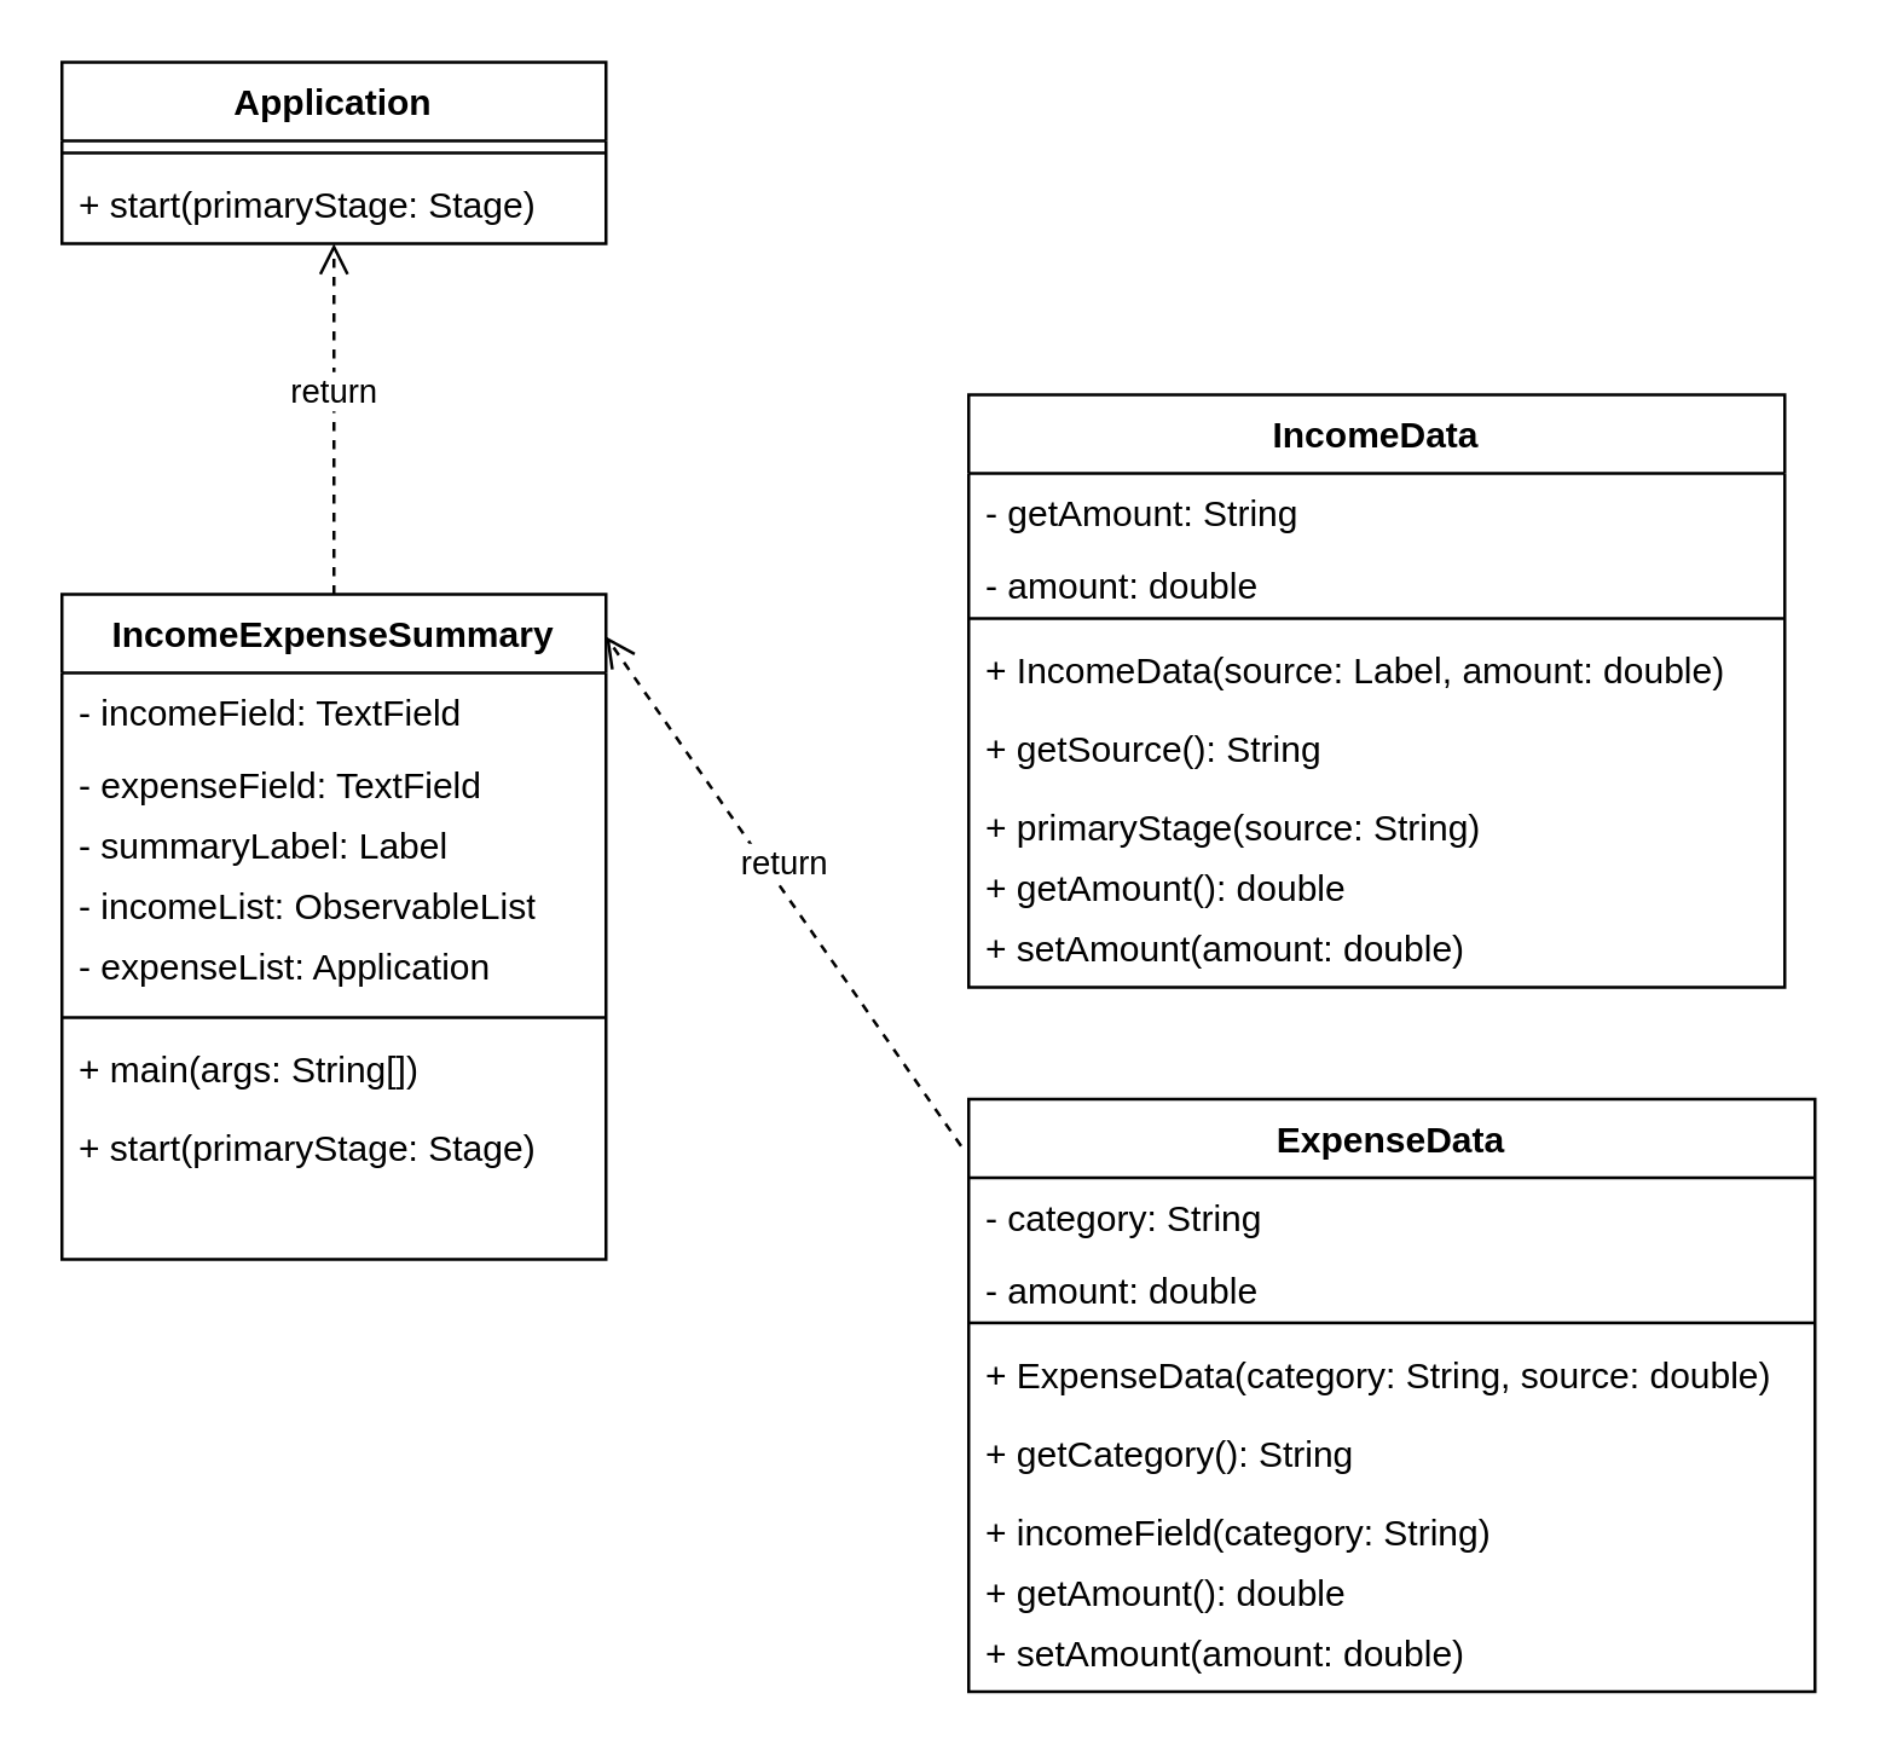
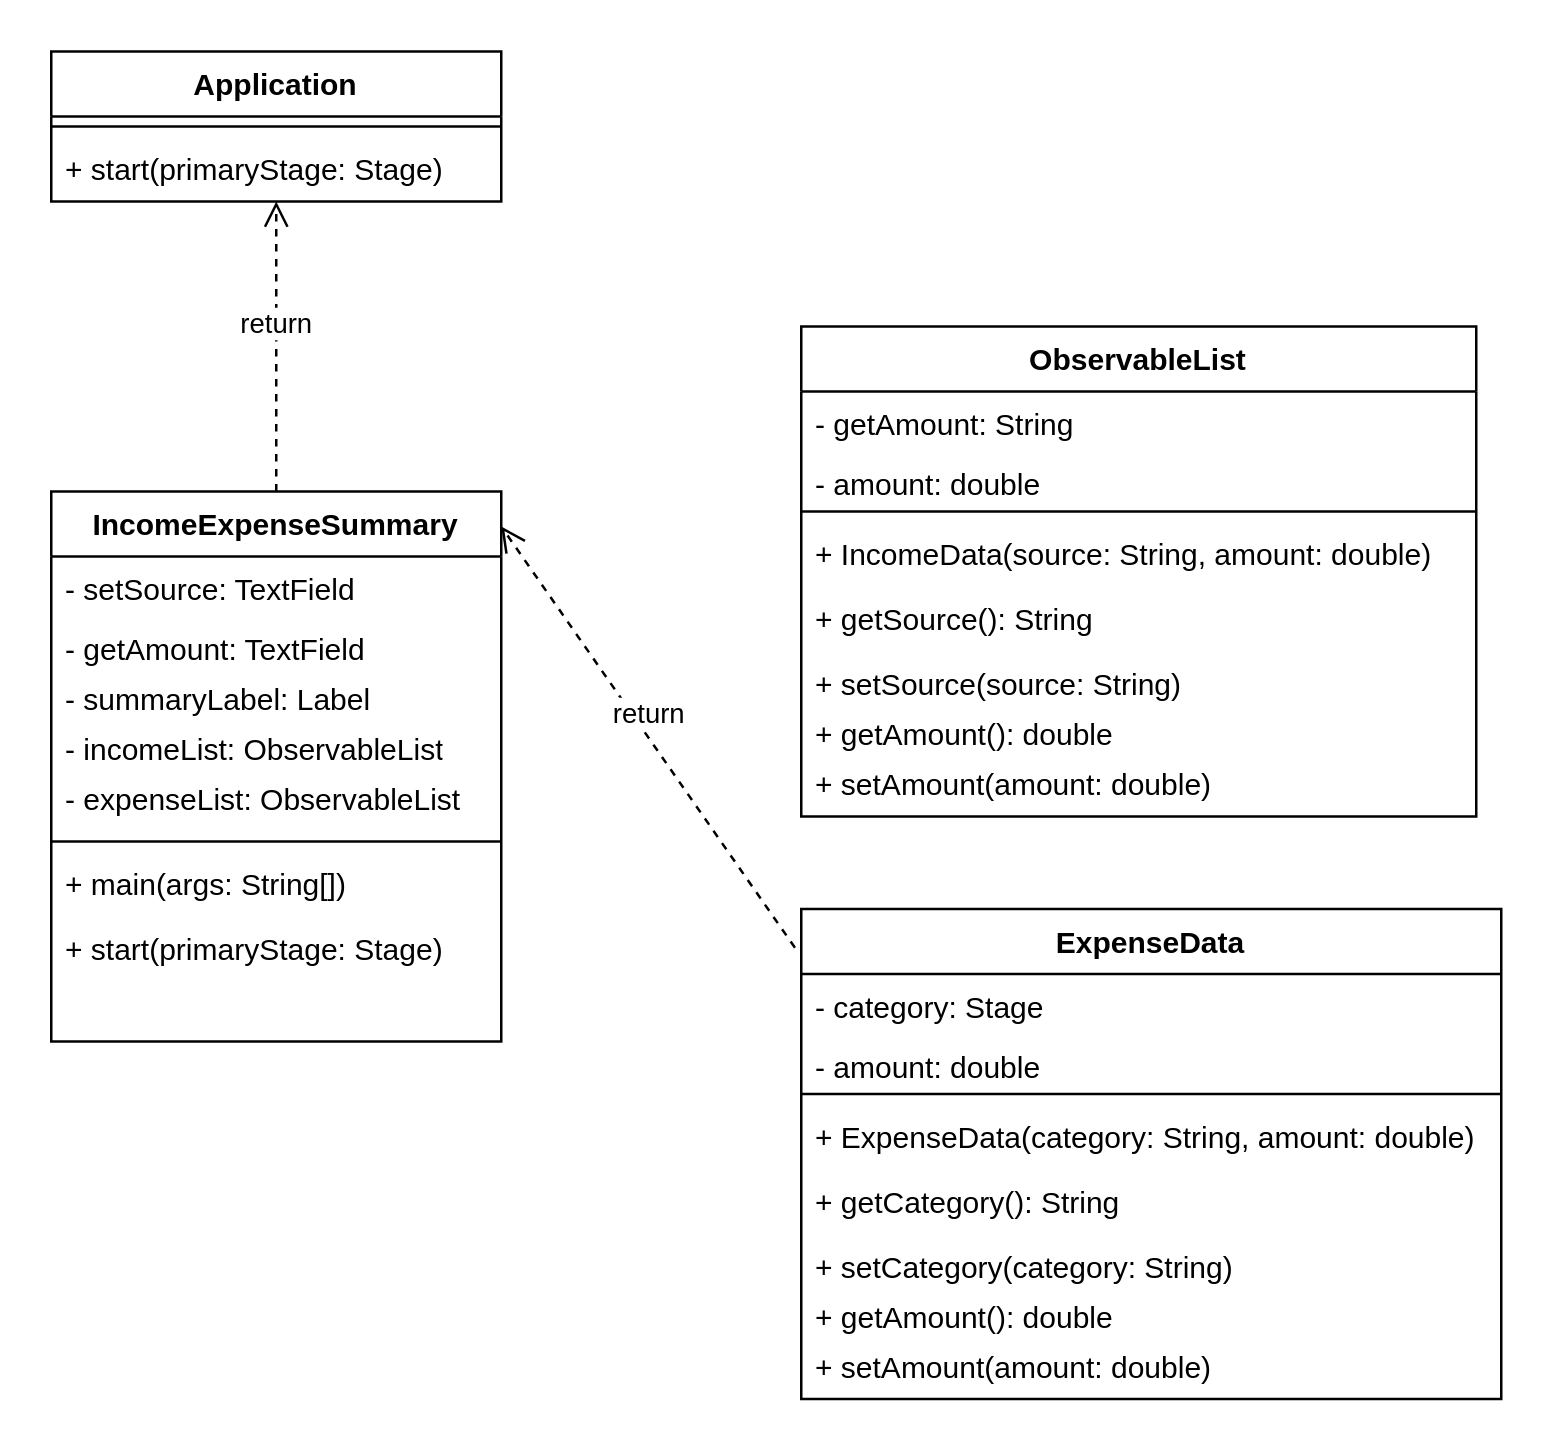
  <mxCell id="0" />
  <mxCell id="1" parent="0" />
  <mxCell id="2" value="IncomeExpenseSummary" style="swimlane;fontStyle=1;align=center;verticalAlign=top;childLayout=stackLayout;horizontal=1;startSize=26;horizontalStack=0;resizeParent=1;resizeParentMax=0;resizeLast=0;collapsible=1;marginBottom=0;whiteSpace=wrap;html=1;" vertex="1" parent="1"><mxGeometry x="20" y="196" width="180" height="220" as="geometry" /></mxCell>
- <mxCell id="3" value="- incomeField: TextField" style="text;strokeColor=none;fillColor=none;align=left;verticalAlign=top;spacingLeft=4;spacingRight=4;overflow=hidden;rotatable=0;points=[[0,0.5],[1,0.5]];portConstraint=eastwest;whiteSpace=wrap;html=1;" vertex="1" parent="2"><mxGeometry y="26" width="180" height="24" as="geometry" /></mxCell>
- <mxCell id="4" value="- expenseField: TextField" style="text;strokeColor=none;fillColor=none;align=left;verticalAlign=top;spacingLeft=4;spacingRight=4;overflow=hidden;rotatable=0;points=[[0,0.5],[1,0.5]];portConstraint=eastwest;whiteSpace=wrap;html=1;" vertex="1" parent="2"><mxGeometry y="50" width="180" height="20" as="geometry" /></mxCell>
+ <mxCell id="3" value="- setSource: TextField" style="text;strokeColor=none;fillColor=none;align=left;verticalAlign=top;spacingLeft=4;spacingRight=4;overflow=hidden;rotatable=0;points=[[0,0.5],[1,0.5]];portConstraint=eastwest;whiteSpace=wrap;html=1;" vertex="1" parent="2"><mxGeometry y="26" width="180" height="24" as="geometry" /></mxCell>
+ <mxCell id="4" value="- getAmount: TextField" style="text;strokeColor=none;fillColor=none;align=left;verticalAlign=top;spacingLeft=4;spacingRight=4;overflow=hidden;rotatable=0;points=[[0,0.5],[1,0.5]];portConstraint=eastwest;whiteSpace=wrap;html=1;" vertex="1" parent="2"><mxGeometry y="50" width="180" height="20" as="geometry" /></mxCell>
  <mxCell id="5" value="- summaryLabel: Label" style="text;strokeColor=none;fillColor=none;align=left;verticalAlign=top;spacingLeft=4;spacingRight=4;overflow=hidden;rotatable=0;points=[[0,0.5],[1,0.5]];portConstraint=eastwest;whiteSpace=wrap;html=1;" vertex="1" parent="2"><mxGeometry y="70" width="180" height="20" as="geometry" /></mxCell>
  <mxCell id="6" value="- incomeList: ObservableList" style="text;strokeColor=none;fillColor=none;align=left;verticalAlign=top;spacingLeft=4;spacingRight=4;overflow=hidden;rotatable=0;points=[[0,0.5],[1,0.5]];portConstraint=eastwest;whiteSpace=wrap;html=1;" vertex="1" parent="2"><mxGeometry y="90" width="180" height="20" as="geometry" /></mxCell>
- <mxCell id="7" value="- expenseList: Application" style="text;strokeColor=none;fillColor=none;align=left;verticalAlign=top;spacingLeft=4;spacingRight=4;overflow=hidden;rotatable=0;points=[[0,0.5],[1,0.5]];portConstraint=eastwest;whiteSpace=wrap;html=1;" vertex="1" parent="2"><mxGeometry y="110" width="180" height="26" as="geometry" /></mxCell>
+ <mxCell id="7" value="- expenseList: ObservableList" style="text;strokeColor=none;fillColor=none;align=left;verticalAlign=top;spacingLeft=4;spacingRight=4;overflow=hidden;rotatable=0;points=[[0,0.5],[1,0.5]];portConstraint=eastwest;whiteSpace=wrap;html=1;" vertex="1" parent="2"><mxGeometry y="110" width="180" height="26" as="geometry" /></mxCell>
  <mxCell id="8" value="" style="line;strokeWidth=1;fillColor=none;align=left;verticalAlign=middle;spacingTop=-1;spacingLeft=3;spacingRight=3;rotatable=0;labelPosition=right;points=[];portConstraint=eastwest;strokeColor=inherit;" vertex="1" parent="2"><mxGeometry y="136" width="180" height="8" as="geometry" /></mxCell>
  <mxCell id="9" value="+ main(args: String[])" style="text;strokeColor=none;fillColor=none;align=left;verticalAlign=top;spacingLeft=4;spacingRight=4;overflow=hidden;rotatable=0;points=[[0,0.5],[1,0.5]];portConstraint=eastwest;whiteSpace=wrap;html=1;" vertex="1" parent="2"><mxGeometry y="144" width="180" height="26" as="geometry" /></mxCell>
  <mxCell id="10" value="+ start(primaryStage: Stage)" style="text;strokeColor=none;fillColor=none;align=left;verticalAlign=top;spacingLeft=4;spacingRight=4;overflow=hidden;rotatable=0;points=[[0,0.5],[1,0.5]];portConstraint=eastwest;whiteSpace=wrap;html=1;" vertex="1" parent="2"><mxGeometry y="170" width="180" height="50" as="geometry" /></mxCell>
  <mxCell id="11" value="Application" style="swimlane;fontStyle=1;align=center;verticalAlign=top;childLayout=stackLayout;horizontal=1;startSize=26;horizontalStack=0;resizeParent=1;resizeParentMax=0;resizeLast=0;collapsible=1;marginBottom=0;whiteSpace=wrap;html=1;" vertex="1" parent="1"><mxGeometry x="20" y="20" width="180" height="60" as="geometry" /></mxCell>
  <mxCell id="12" value="" style="line;strokeWidth=1;fillColor=none;align=left;verticalAlign=middle;spacingTop=-1;spacingLeft=3;spacingRight=3;rotatable=0;labelPosition=right;points=[];portConstraint=eastwest;strokeColor=inherit;" vertex="1" parent="11"><mxGeometry y="26" width="180" height="8" as="geometry" /></mxCell>
  <mxCell id="13" value="+ start(primaryStage: Stage)" style="text;strokeColor=none;fillColor=none;align=left;verticalAlign=top;spacingLeft=4;spacingRight=4;overflow=hidden;rotatable=0;points=[[0,0.5],[1,0.5]];portConstraint=eastwest;whiteSpace=wrap;html=1;" vertex="1" parent="11"><mxGeometry y="34" width="180" height="26" as="geometry" /></mxCell>
  <mxCell id="14" value="return" style="html=1;verticalAlign=bottom;endArrow=open;dashed=1;endSize=8;curved=0;rounded=0;exitX=0.5;exitY=0;exitDx=0;exitDy=0;" edge="1" parent="1" source="2"><mxGeometry relative="1" as="geometry"><mxPoint x="150" y="120" as="sourcePoint" /><mxPoint x="110" y="80" as="targetPoint" /></mxGeometry></mxCell>
- <mxCell id="15" value="IncomeData" style="swimlane;fontStyle=1;align=center;verticalAlign=top;childLayout=stackLayout;horizontal=1;startSize=26;horizontalStack=0;resizeParent=1;resizeParentMax=0;resizeLast=0;collapsible=1;marginBottom=0;whiteSpace=wrap;html=1;" vertex="1" parent="1"><mxGeometry x="320" y="130" width="270" height="196" as="geometry" /></mxCell>
+ <mxCell id="15" value="ObservableList" style="swimlane;fontStyle=1;align=center;verticalAlign=top;childLayout=stackLayout;horizontal=1;startSize=26;horizontalStack=0;resizeParent=1;resizeParentMax=0;resizeLast=0;collapsible=1;marginBottom=0;whiteSpace=wrap;html=1;" vertex="1" parent="1"><mxGeometry x="320" y="130" width="270" height="196" as="geometry" /></mxCell>
  <mxCell id="16" value="- getAmount: String" style="text;strokeColor=none;fillColor=none;align=left;verticalAlign=top;spacingLeft=4;spacingRight=4;overflow=hidden;rotatable=0;points=[[0,0.5],[1,0.5]];portConstraint=eastwest;whiteSpace=wrap;html=1;" vertex="1" parent="15"><mxGeometry y="26" width="270" height="24" as="geometry" /></mxCell>
  <mxCell id="17" value="- amount: double" style="text;strokeColor=none;fillColor=none;align=left;verticalAlign=top;spacingLeft=4;spacingRight=4;overflow=hidden;rotatable=0;points=[[0,0.5],[1,0.5]];portConstraint=eastwest;whiteSpace=wrap;html=1;" vertex="1" parent="15"><mxGeometry y="50" width="270" height="20" as="geometry" /></mxCell>
  <mxCell id="18" value="" style="line;strokeWidth=1;fillColor=none;align=left;verticalAlign=middle;spacingTop=-1;spacingLeft=3;spacingRight=3;rotatable=0;labelPosition=right;points=[];portConstraint=eastwest;strokeColor=inherit;" vertex="1" parent="15"><mxGeometry y="70" width="270" height="8" as="geometry" /></mxCell>
- <mxCell id="19" value="+ IncomeData(source: Label, amount: double)" style="text;strokeColor=none;fillColor=none;align=left;verticalAlign=top;spacingLeft=4;spacingRight=4;overflow=hidden;rotatable=0;points=[[0,0.5],[1,0.5]];portConstraint=eastwest;whiteSpace=wrap;html=1;" vertex="1" parent="15"><mxGeometry y="78" width="270" height="26" as="geometry" /></mxCell>
+ <mxCell id="19" value="+ IncomeData(source: String, amount: double)" style="text;strokeColor=none;fillColor=none;align=left;verticalAlign=top;spacingLeft=4;spacingRight=4;overflow=hidden;rotatable=0;points=[[0,0.5],[1,0.5]];portConstraint=eastwest;whiteSpace=wrap;html=1;" vertex="1" parent="15"><mxGeometry y="78" width="270" height="26" as="geometry" /></mxCell>
  <mxCell id="20" value="+ getSource(): String" style="text;strokeColor=none;fillColor=none;align=left;verticalAlign=top;spacingLeft=4;spacingRight=4;overflow=hidden;rotatable=0;points=[[0,0.5],[1,0.5]];portConstraint=eastwest;whiteSpace=wrap;html=1;" vertex="1" parent="15"><mxGeometry y="104" width="270" height="26" as="geometry" /></mxCell>
- <mxCell id="21" value="+ primaryStage(source: String)" style="text;strokeColor=none;fillColor=none;align=left;verticalAlign=top;spacingLeft=4;spacingRight=4;overflow=hidden;rotatable=0;points=[[0,0.5],[1,0.5]];portConstraint=eastwest;whiteSpace=wrap;html=1;" vertex="1" parent="15"><mxGeometry y="130" width="270" height="20" as="geometry" /></mxCell>
+ <mxCell id="21" value="+ setSource(source: String)" style="text;strokeColor=none;fillColor=none;align=left;verticalAlign=top;spacingLeft=4;spacingRight=4;overflow=hidden;rotatable=0;points=[[0,0.5],[1,0.5]];portConstraint=eastwest;whiteSpace=wrap;html=1;" vertex="1" parent="15"><mxGeometry y="130" width="270" height="20" as="geometry" /></mxCell>
  <mxCell id="22" value="+ getAmount(): double" style="text;strokeColor=none;fillColor=none;align=left;verticalAlign=top;spacingLeft=4;spacingRight=4;overflow=hidden;rotatable=0;points=[[0,0.5],[1,0.5]];portConstraint=eastwest;whiteSpace=wrap;html=1;" vertex="1" parent="15"><mxGeometry y="150" width="270" height="20" as="geometry" /></mxCell>
  <mxCell id="23" value="+ setAmount(amount: double)" style="text;strokeColor=none;fillColor=none;align=left;verticalAlign=top;spacingLeft=4;spacingRight=4;overflow=hidden;rotatable=0;points=[[0,0.5],[1,0.5]];portConstraint=eastwest;whiteSpace=wrap;html=1;" vertex="1" parent="15"><mxGeometry y="170" width="270" height="26" as="geometry" /></mxCell>
  <mxCell id="24" value="ExpenseData" style="swimlane;fontStyle=1;align=center;verticalAlign=top;childLayout=stackLayout;horizontal=1;startSize=26;horizontalStack=0;resizeParent=1;resizeParentMax=0;resizeLast=0;collapsible=1;marginBottom=0;whiteSpace=wrap;html=1;" vertex="1" parent="1"><mxGeometry x="320" y="363" width="280" height="196" as="geometry" /></mxCell>
- <mxCell id="25" value="- category: String" style="text;strokeColor=none;fillColor=none;align=left;verticalAlign=top;spacingLeft=4;spacingRight=4;overflow=hidden;rotatable=0;points=[[0,0.5],[1,0.5]];portConstraint=eastwest;whiteSpace=wrap;html=1;" vertex="1" parent="24"><mxGeometry y="26" width="280" height="24" as="geometry" /></mxCell>
+ <mxCell id="25" value="- category: Stage" style="text;strokeColor=none;fillColor=none;align=left;verticalAlign=top;spacingLeft=4;spacingRight=4;overflow=hidden;rotatable=0;points=[[0,0.5],[1,0.5]];portConstraint=eastwest;whiteSpace=wrap;html=1;" vertex="1" parent="24"><mxGeometry y="26" width="280" height="24" as="geometry" /></mxCell>
  <mxCell id="26" value="- amount: double" style="text;strokeColor=none;fillColor=none;align=left;verticalAlign=top;spacingLeft=4;spacingRight=4;overflow=hidden;rotatable=0;points=[[0,0.5],[1,0.5]];portConstraint=eastwest;whiteSpace=wrap;html=1;" vertex="1" parent="24"><mxGeometry y="50" width="280" height="20" as="geometry" /></mxCell>
  <mxCell id="27" value="" style="line;strokeWidth=1;fillColor=none;align=left;verticalAlign=middle;spacingTop=-1;spacingLeft=3;spacingRight=3;rotatable=0;labelPosition=right;points=[];portConstraint=eastwest;strokeColor=inherit;" vertex="1" parent="24"><mxGeometry y="70" width="280" height="8" as="geometry" /></mxCell>
- <mxCell id="28" value="+ ExpenseData(category: String, source: double)" style="text;strokeColor=none;fillColor=none;align=left;verticalAlign=top;spacingLeft=4;spacingRight=4;overflow=hidden;rotatable=0;points=[[0,0.5],[1,0.5]];portConstraint=eastwest;whiteSpace=wrap;html=1;" vertex="1" parent="24"><mxGeometry y="78" width="280" height="26" as="geometry" /></mxCell>
+ <mxCell id="28" value="+ ExpenseData(category: String, amount: double)" style="text;strokeColor=none;fillColor=none;align=left;verticalAlign=top;spacingLeft=4;spacingRight=4;overflow=hidden;rotatable=0;points=[[0,0.5],[1,0.5]];portConstraint=eastwest;whiteSpace=wrap;html=1;" vertex="1" parent="24"><mxGeometry y="78" width="280" height="26" as="geometry" /></mxCell>
  <mxCell id="29" value="+ getCategory(): String" style="text;strokeColor=none;fillColor=none;align=left;verticalAlign=top;spacingLeft=4;spacingRight=4;overflow=hidden;rotatable=0;points=[[0,0.5],[1,0.5]];portConstraint=eastwest;whiteSpace=wrap;html=1;" vertex="1" parent="24"><mxGeometry y="104" width="280" height="26" as="geometry" /></mxCell>
- <mxCell id="30" value="+ incomeField(category: String)" style="text;strokeColor=none;fillColor=none;align=left;verticalAlign=top;spacingLeft=4;spacingRight=4;overflow=hidden;rotatable=0;points=[[0,0.5],[1,0.5]];portConstraint=eastwest;whiteSpace=wrap;html=1;" vertex="1" parent="24"><mxGeometry y="130" width="280" height="20" as="geometry" /></mxCell>
+ <mxCell id="30" value="+ setCategory(category: String)" style="text;strokeColor=none;fillColor=none;align=left;verticalAlign=top;spacingLeft=4;spacingRight=4;overflow=hidden;rotatable=0;points=[[0,0.5],[1,0.5]];portConstraint=eastwest;whiteSpace=wrap;html=1;" vertex="1" parent="24"><mxGeometry y="130" width="280" height="20" as="geometry" /></mxCell>
  <mxCell id="31" value="+ getAmount(): double" style="text;strokeColor=none;fillColor=none;align=left;verticalAlign=top;spacingLeft=4;spacingRight=4;overflow=hidden;rotatable=0;points=[[0,0.5],[1,0.5]];portConstraint=eastwest;whiteSpace=wrap;html=1;" vertex="1" parent="24"><mxGeometry y="150" width="280" height="20" as="geometry" /></mxCell>
  <mxCell id="32" value="+ setAmount(amount: double)" style="text;strokeColor=none;fillColor=none;align=left;verticalAlign=top;spacingLeft=4;spacingRight=4;overflow=hidden;rotatable=0;points=[[0,0.5],[1,0.5]];portConstraint=eastwest;whiteSpace=wrap;html=1;" vertex="1" parent="24"><mxGeometry y="170" width="280" height="26" as="geometry" /></mxCell>
  <mxCell id="33" value="return" style="html=1;verticalAlign=bottom;endArrow=open;dashed=1;endSize=8;curved=0;rounded=0;exitX=-0.009;exitY=0.079;exitDx=0;exitDy=0;exitPerimeter=0;" edge="1" parent="1" source="24"><mxGeometry relative="1" as="geometry"><mxPoint x="270" y="390" as="sourcePoint" /><mxPoint x="200" y="210" as="targetPoint" /></mxGeometry></mxCell>
